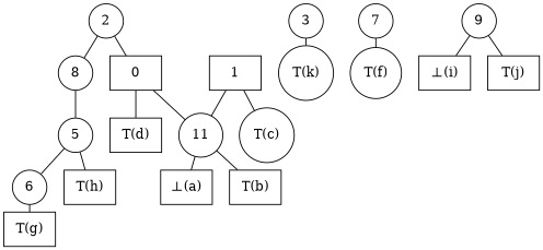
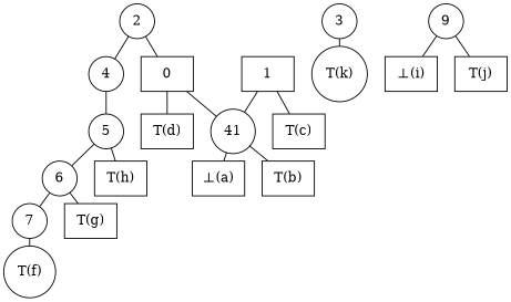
  graph {
    ranksep=0.05
    node [shape=circle]
    n1 [label=2]
    n2 [label=0 shape=box]
-   n3 [label=8]
+   n3 [label=4]
    n4 [fixedsize=false label="T(d)" shape=box]
-   n5 [label=11]
+   n5 [label=41]
    n6 [label=5]
    n7 [label=1 shape=box]
-   n8 [fixedsize=false label="T(c)"]
+   n8 [fixedsize=false label="T(c)" shape=box]
    n9 [fixedsize=false label="&#8869;(a)" shape=box]
    n10 [fixedsize=false label="T(b)" shape=box]
    n11 [label=6]
    n12 [fixedsize=false label="T(h)" shape=box]
    n13 [label=3]
    n14 [fixedsize=false label="T(k)"]
    n15 [label=7]
    n16 [fixedsize=false label="T(g)" shape=box]
    n17 [fixedsize=false label="T(f)"]
    n18 [label=9]
    n19 [fixedsize=false label="&#8869;(i)" shape=box]
    n20 [fixedsize=false label="T(j)" shape=box]
    n1 -- n2
    n1 -- n3
    n2 -- n4
    n2 -- n5
    n3 -- n6
    n5 -- n9
    n5 -- n10
    n6 -- n11
    n6 -- n12
    n7 -- n5
    n7 -- n8
+   n11 -- n15
    n11 -- n16
    n13 -- n14
    n15 -- n17
    n18 -- n19
    n18 -- n20
  }
